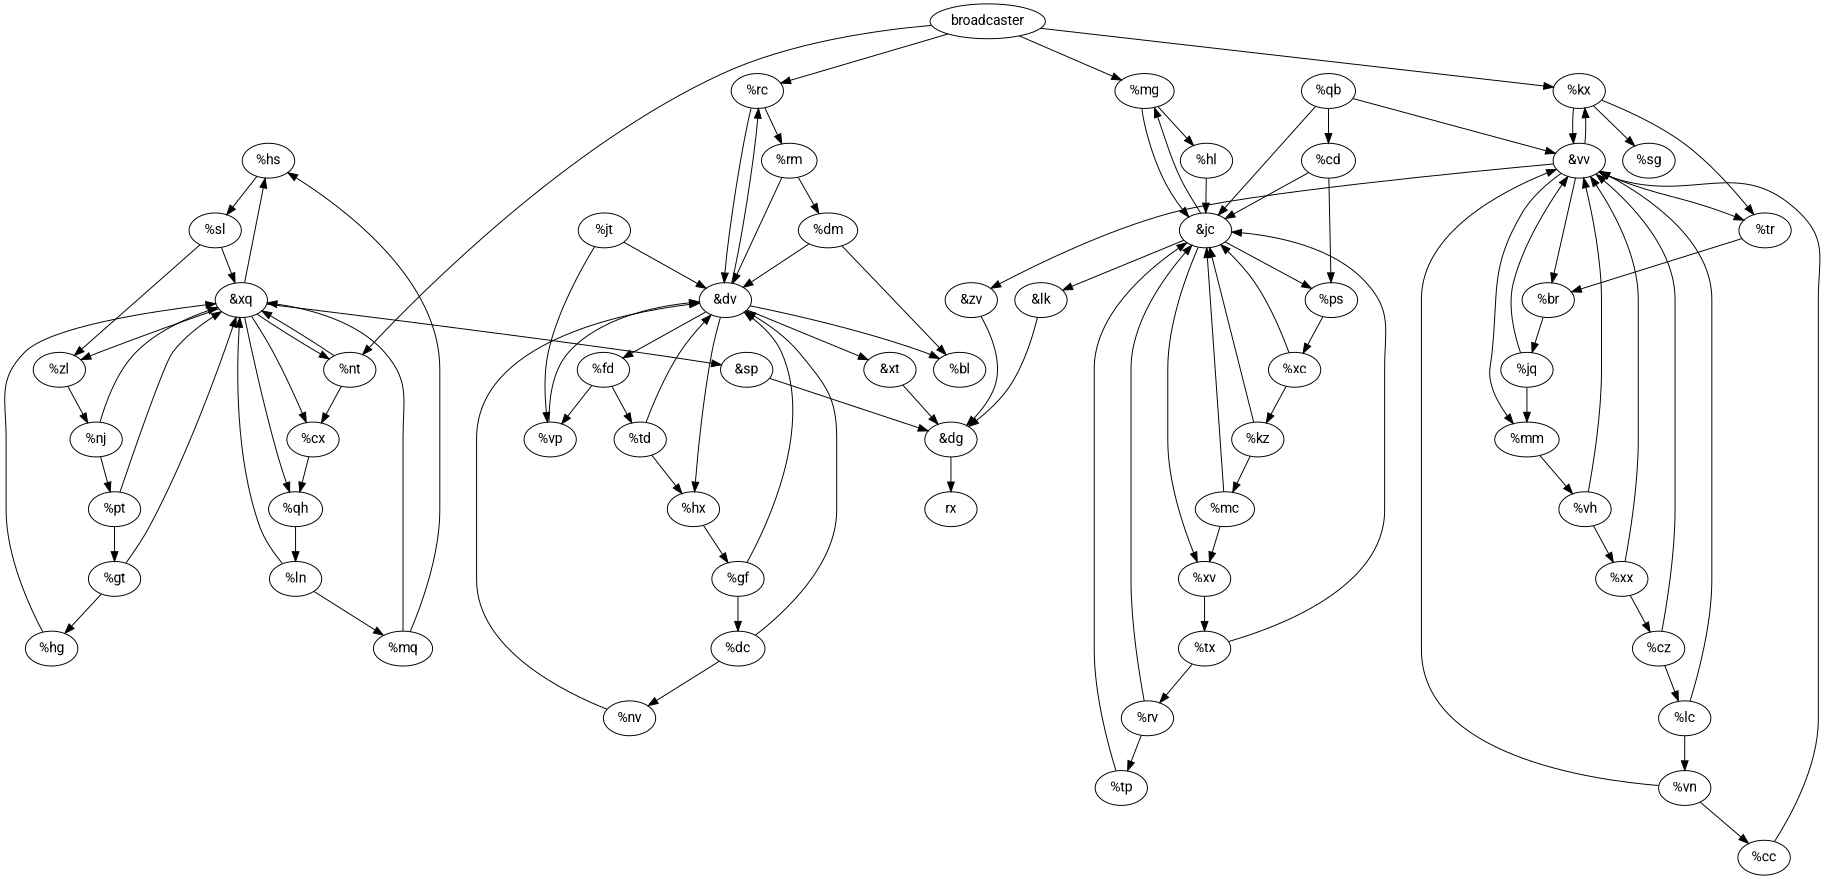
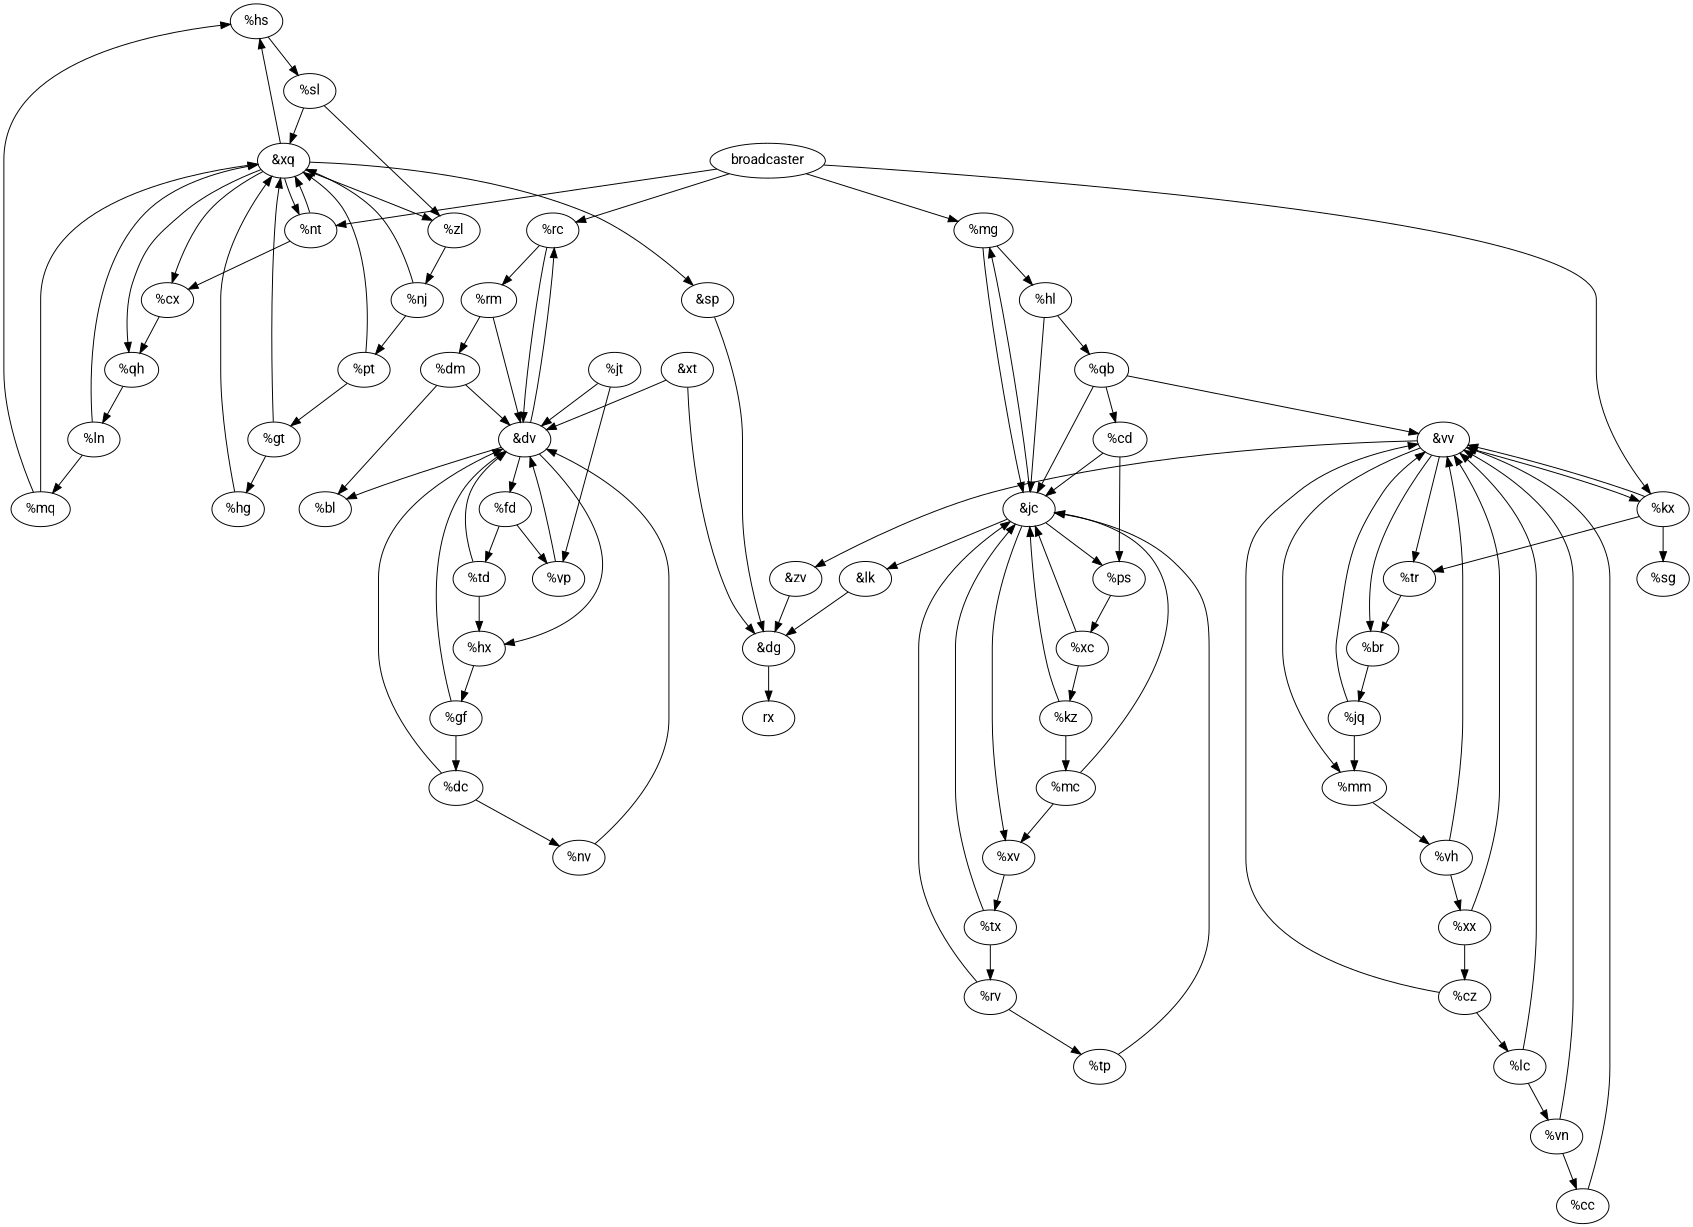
  digraph {
    fontname=Roboto
    node [fontname=Roboto]
    edge [fontname=Roboto]
    n1 [label="%hs"]
    n2 [label="%sl"]
    n3 [label="&xq"]
    n4 [label="%zl"]
    n5 [label="%qh"]
    n6 [label="%cx"]
    n7 [label="%nt"]
    n8 [label="&sp"]
    n9 [label="%nj"]
    n10 [label="&dg"]
    rx
    n12 [label="%vp"]
    n13 [label="&dv"]
    n14 [label="%fd"]
    n15 [label="%td"]
    n16 [label="%hx"]
    n17 [label="%bl"]
    n18 [label="%rc"]
    n19 [label="&xt"]
    n20 [label="%gf"]
    n21 [label="%rm"]
    n22 [label="%kz"]
    n23 [label="&jc"]
    n24 [label="%mc"]
    n25 [label="%xv"]
    n26 [label="&lk"]
    n27 [label="%mg"]
    n28 [label="%ps"]
    n29 [label="%tx"]
    n30 [label="%hl"]
    n31 [label="%xc"]
    n32 [label="%nv"]
    n33 [label="%dc"]
    n34 [label="%mm"]
    n35 [label="%vh"]
    n36 [label="&vv"]
    n37 [label="%xx"]
    n38 [label="%br"]
    n39 [label="%tr"]
    n40 [label="&zv"]
    n41 [label="%kx"]
    n42 [label="%cz"]
    n43 [label="%jt"]
    n44 [label="%dm"]
    n45 [label="%hg"]
    n46 [label="%ln"]
    n47 [label="%jq"]
    n48 [label="%mq"]
    n49 [label="%pt"]
    n50 [label="%sg"]
    n51 [label="%gt"]
    n52 [label="%rv"]
    n53 [label="%tp"]
    n54 [label="%qb"]
    n55 [label="%cd"]
    n56 [label=broadcaster]
    n57 [label="%lc"]
    n58 [label="%vn"]
    n59 [label="%cc"]
    n1 -> n2
    n2 -> n3
    n2 -> n4
    n3 -> n1
    n3 -> n4
    n3 -> n5
    n3 -> n6
    n3 -> n7
    n3 -> n8
    n4 -> n9
    n5 -> n46
    n6 -> n5
    n7 -> n3
    n7 -> n6
    n8 -> n10
    n9 -> n3
    n9 -> n49
    n10 -> rx
    n12 -> n13
    n13 -> n14
    n13 -> n16
    n13 -> n17
    n13 -> n18
-   n13 -> n19
+   n19 -> n13
    n14 -> n12
    n14 -> n15
    n15 -> n13
    n15 -> n16
    n16 -> n20
    n18 -> n13
    n18 -> n21
    n19 -> n10
    n20 -> n13
    n20 -> n33
    n21 -> n13
    n21 -> n44
    n22 -> n23
    n22 -> n24
    n23 -> n25
    n23 -> n26
    n23 -> n27
    n23 -> n28
    n24 -> n23
    n24 -> n25
    n25 -> n29
    n26 -> n10
    n27 -> n23
    n27 -> n30
    n28 -> n31
    n29 -> n23
    n29 -> n52
    n30 -> n23
+   n30 -> n54
    n31 -> n22
    n31 -> n23
    n32 -> n13
    n33 -> n13
    n33 -> n32
    n34 -> n35
    n35 -> n36
    n35 -> n37
    n36 -> n34
    n36 -> n38
    n36 -> n39
    n36 -> n40
    n36 -> n41
    n37 -> n36
    n37 -> n42
    n38 -> n47
    n39 -> n38
    n40 -> n10
    n41 -> n36
    n41 -> n39
    n41 -> n50
    n42 -> n36
    n42 -> n57
    n43 -> n12
    n43 -> n13
    n44 -> n13
    n44 -> n17
    n45 -> n3
    n46 -> n3
    n46 -> n48
    n47 -> n34
    n47 -> n36
    n48 -> n1
    n48 -> n3
    n49 -> n3
    n49 -> n51
    n51 -> n3
    n51 -> n45
    n52 -> n23
    n52 -> n53
    n53 -> n23
    n54 -> n23
    n54 -> n36
    n54 -> n55
    n55 -> n23
    n55 -> n28
    n56 -> n7
    n56 -> n18
    n56 -> n27
    n56 -> n41
    n57 -> n36
    n57 -> n58
    n58 -> n36
    n58 -> n59
    n59 -> n36
  }
